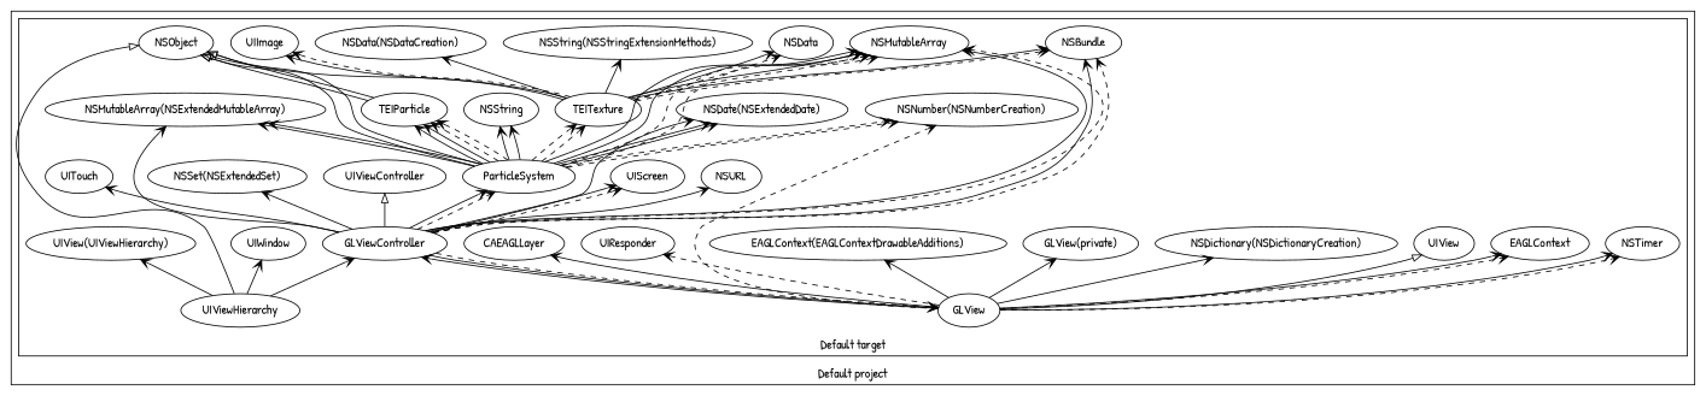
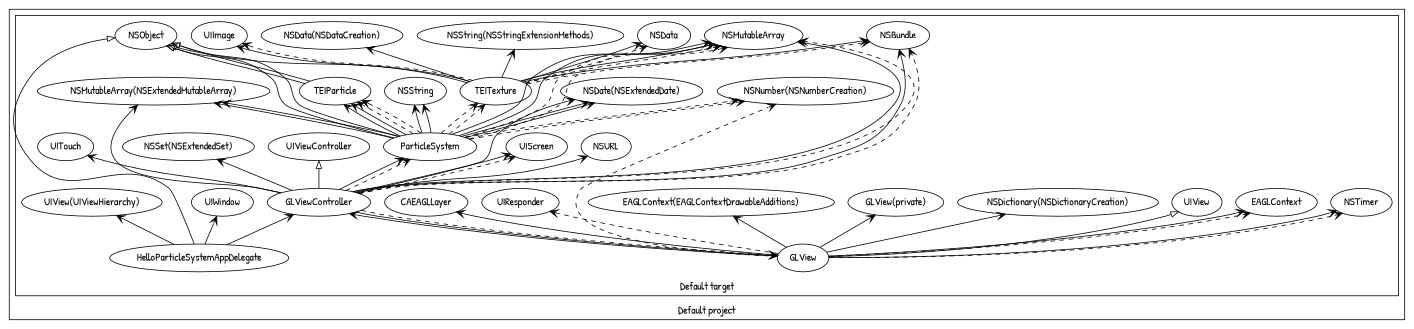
  digraph {
    fontname="Patrick Hand"
    rankdir=BT
    node [fontname="Patrick Hand"]
    edge [arrowhead=open fontname="Patrick Hand" style=solid]
    n1 [label=GLView]
    n2 [label=UIView]
    n3 [label=EAGLContext]
    n4 [label=NSTimer]
    n5 [label=CAEAGLLayer]
    n6 [label=GLViewController]
    n7 [label=UIResponder]
    n8 [label="NSNumber(NSNumberCreation)"]
    n9 [label="EAGLContext(EAGLContextDrawableAdditions)"]
    n10 [label="GLView(private)"]
    n11 [label="NSDictionary(NSDictionaryCreation)"]
    n12 [label=UIViewController]
    n13 [label=NSBundle]
    n14 [label=NSMutableArray]
    n15 [label=ParticleSystem]
    n16 [label=UIScreen]
    n17 [label=NSURL]
    n18 [label=UITouch]
    n19 [label="NSDate(NSExtendedDate)"]
    n20 [label="NSMutableArray(NSExtendedMutableArray)"]
    n21 [label="NSSet(NSExtendedSet)"]
    n22 [label=NSObject]
    n23 [label=TEIParticle]
    n24 [label=TEITexture]
    n25 [label=NSString]
-   n26 [label=UIViewHierarchy]
+   n26 [label=HelloParticleSystemAppDelegate]
    n27 [label=UIWindow]
    n28 [label="UIView(UIViewHierarchy)"]
    n29 [label=NSData]
    n30 [label=UIImage]
    n31 [label="NSData(NSDataCreation)"]
    n32 [label="NSString(NSStringExtensionMethods)"]
    subgraph cluster_1 {
      label="Default project"
      subgraph cluster_2 {
        label="Default target"
        n1
        n2
        n3
        n4
        n5
        n6
        n7
        n8
        n9
        n10
        n11
        n12
        n13
        n14
        n15
        n16
        n17
        n18
        n19
        n20
        n21
        n22
        n23
        n24
        n25
        n26
        n27
        n28
        n29
        n30
        n31
        n32
      }
    }
    n1 -> n2 [arrowhead=empty]
    n1 -> n3
    n1 -> n3 [style=dashed]
    n1 -> n4
    n1 -> n4 [style=dashed]
    n1 -> n5
    n1 -> n6
    n1 -> n7 [style=dashed]
    n1 -> n8 [style=dashed]
    n1 -> n9
    n1 -> n10
    n1 -> n11
    n6 -> n1
    n6 -> n1 [style=dashed]
    n6 -> n12 [arrowhead=empty]
    n6 -> n13
    n6 -> n13 [style=dashed]
    n6 -> n14
    n6 -> n14 [style=dashed]
    n6 -> n15
    n6 -> n15 [style=dashed]
    n6 -> n16
    n6 -> n16 [style=dashed]
    n6 -> n17
    n6 -> n18
    n6 -> n19
    n6 -> n20
    n6 -> n21
    n15 -> n8 [style=dashed]
    n15 -> n8 [style=dashed]
    n15 -> n14
    n15 -> n14
    n15 -> n14 [style=dashed]
    n15 -> n14 [style=dashed]
    n15 -> n19
    n15 -> n19
    n15 -> n20
    n15 -> n20
    n15 -> n22 [arrowhead=empty]
    n15 -> n22 [arrowhead=empty]
    n15 -> n23
    n15 -> n23
    n15 -> n23 [style=dashed]
    n15 -> n23 [style=dashed]
    n15 -> n24 [style=dashed]
    n15 -> n24 [style=dashed]
    n15 -> n25
    n15 -> n25
    n23 -> n22 [arrowhead=empty]
    n23 -> n22 [arrowhead=empty]
    n24 -> n13
    n24 -> n13 [style=dashed]
    n24 -> n14
    n24 -> n14 [style=dashed]
    n24 -> n22 [arrowhead=empty]
    n24 -> n29
    n24 -> n29 [style=dashed]
    n24 -> n30
    n24 -> n30 [style=dashed]
    n24 -> n31
    n24 -> n32
    n26 -> n6
    n26 -> n22 [arrowhead=empty]
    n26 -> n27
    n26 -> n28
  }
